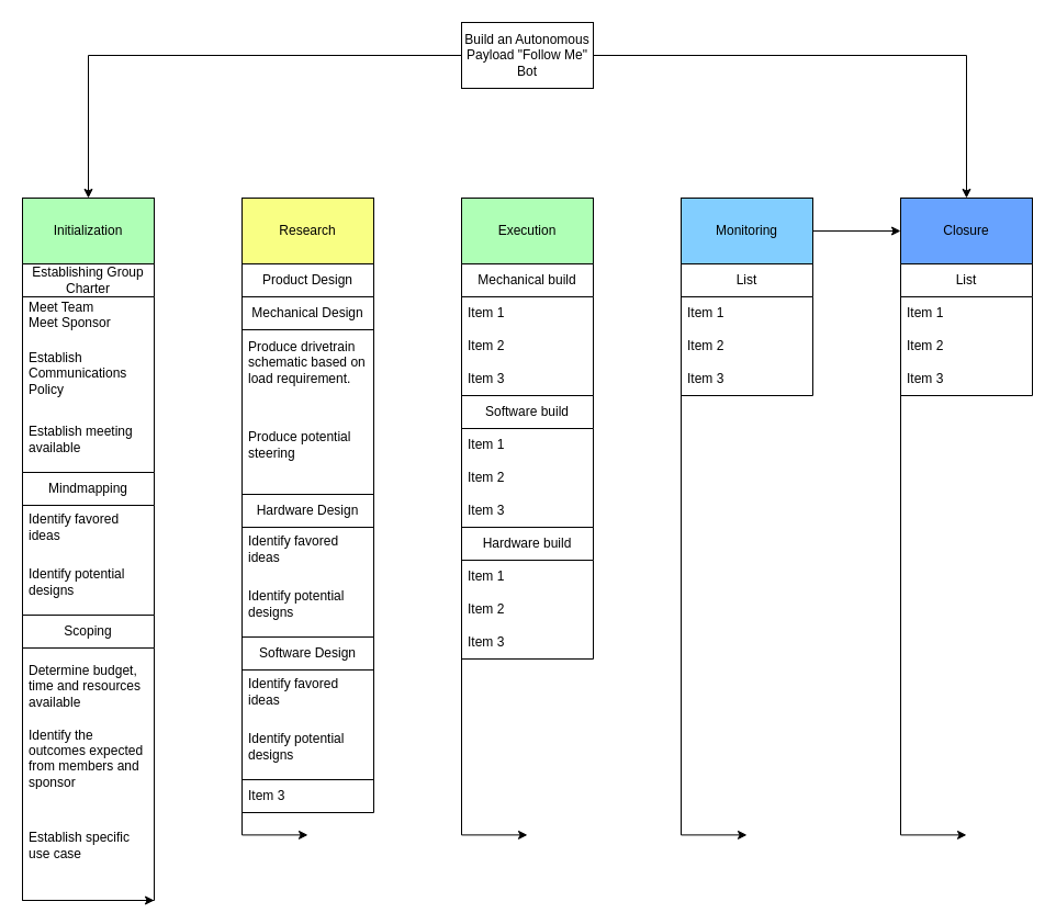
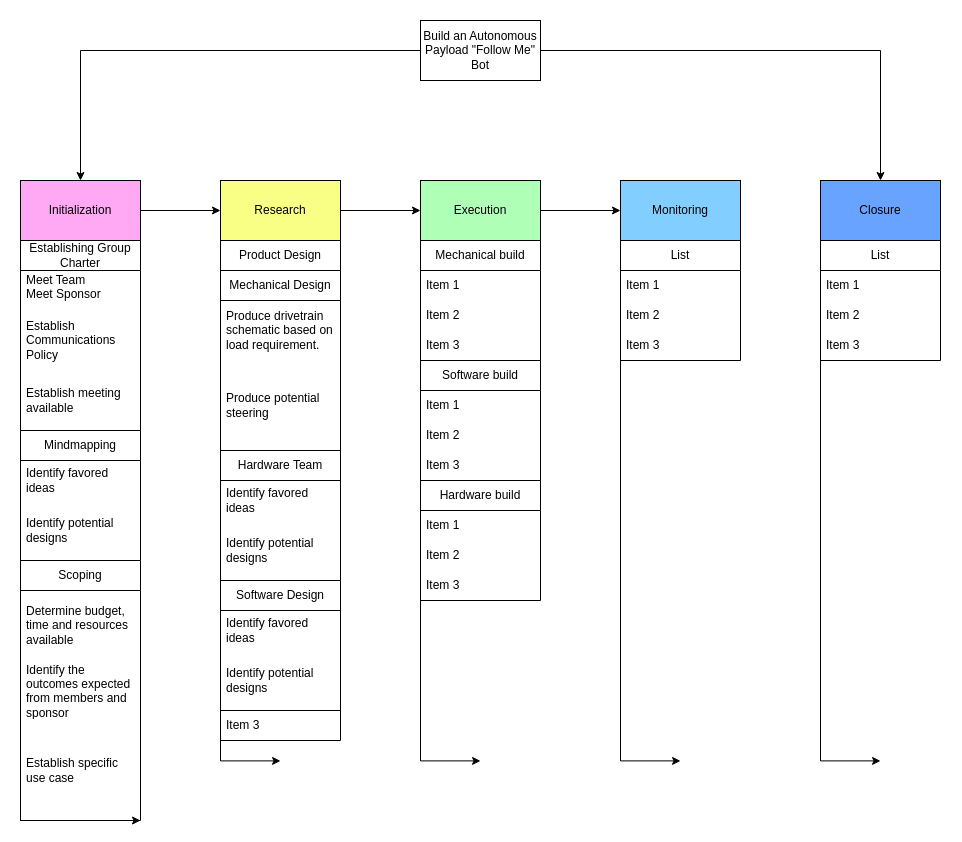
  <mxCell id="0" />
  <mxCell id="1" parent="0" />
  <mxCell id="2" style="edgeStyle=orthogonalEdgeStyle;rounded=0;orthogonalLoop=1;jettySize=auto;html=1;entryX=0.5;entryY=0;entryDx=0;entryDy=0;" edge="1" parent="1" source="4" target="7"><mxGeometry relative="1" as="geometry" /></mxCell>
  <mxCell id="3" style="edgeStyle=orthogonalEdgeStyle;rounded=0;orthogonalLoop=1;jettySize=auto;html=1;" edge="1" parent="1" source="4" target="14"><mxGeometry relative="1" as="geometry" /></mxCell>
  <mxCell id="4" value="Build an Autonomous Payload &quot;Follow Me&quot; Bot" style="rounded=0;whiteSpace=wrap;html=1;" vertex="1" parent="1"><mxGeometry x="420" y="20" width="120" height="60" as="geometry" /></mxCell>
+ <mxCell id="5" value="" style="edgeStyle=orthogonalEdgeStyle;rounded=0;orthogonalLoop=1;jettySize=auto;html=1;" edge="1" parent="1" source="7" target="9"><mxGeometry relative="1" as="geometry" /></mxCell>
  <mxCell id="6" style="edgeStyle=orthogonalEdgeStyle;rounded=0;orthogonalLoop=1;jettySize=auto;html=1;" edge="1" parent="1" source="7"><mxGeometry relative="1" as="geometry"><mxPoint x="140" y="820" as="targetPoint" /><Array as="points"><mxPoint x="20" y="820" /><mxPoint x="140" y="820" /></Array></mxGeometry></mxCell>
- <mxCell id="7" value="Initialization" style="rounded=0;whiteSpace=wrap;html=1;fillColor=#afffb6;" vertex="1" parent="1"><mxGeometry x="20" y="180" width="120" height="60" as="geometry" /></mxCell>
+ <mxCell id="7" value="Initialization" style="rounded=0;whiteSpace=wrap;html=1;fillColor=#FFA9F4;" vertex="1" parent="1"><mxGeometry x="20" y="180" width="120" height="60" as="geometry" /></mxCell>
+ <mxCell id="8" value="" style="edgeStyle=orthogonalEdgeStyle;rounded=0;orthogonalLoop=1;jettySize=auto;html=1;" edge="1" parent="1" source="9" target="11"><mxGeometry relative="1" as="geometry" /></mxCell>
  <mxCell id="9" value="Research" style="rounded=0;whiteSpace=wrap;html=1;fillColor=#F9FF84;" vertex="1" parent="1"><mxGeometry x="220" y="180" width="120" height="60" as="geometry" /></mxCell>
+ <mxCell id="10" value="" style="edgeStyle=orthogonalEdgeStyle;rounded=0;orthogonalLoop=1;jettySize=auto;html=1;" edge="1" parent="1" source="11" target="13"><mxGeometry relative="1" as="geometry" /></mxCell>
  <mxCell id="11" value="Execution" style="rounded=0;whiteSpace=wrap;html=1;fillColor=#AFFFB6;" vertex="1" parent="1"><mxGeometry x="420" y="180" width="120" height="60" as="geometry" /></mxCell>
- <mxCell id="12" value="" style="edgeStyle=orthogonalEdgeStyle;rounded=0;orthogonalLoop=1;jettySize=auto;html=1;" edge="1" parent="1" source="13" target="14"><mxGeometry relative="1" as="geometry" /></mxCell>
  <mxCell id="13" value="Monitoring" style="rounded=0;whiteSpace=wrap;html=1;fillColor=#82CEFF;" vertex="1" parent="1"><mxGeometry x="620" y="180" width="120" height="60" as="geometry" /></mxCell>
  <mxCell id="14" value="Closure" style="rounded=0;whiteSpace=wrap;html=1;fillColor=#68A3FF;strokeColor=#000000;" vertex="1" parent="1"><mxGeometry x="820" y="180" width="120" height="60" as="geometry" /></mxCell>
  <mxCell id="15" value="Establishing Group Charter" style="swimlane;fontStyle=0;childLayout=stackLayout;horizontal=1;startSize=30;horizontalStack=0;resizeParent=1;resizeParentMax=0;resizeLast=0;collapsible=1;marginBottom=0;whiteSpace=wrap;html=1;" vertex="1" parent="1"><mxGeometry x="20" y="240" width="120" height="190" as="geometry"><mxRectangle x="-790" y="310" width="60" height="30" as="alternateBounds" /></mxGeometry></mxCell>
  <mxCell id="16" value="Meet Team&lt;div&gt;Meet Sponsor&amp;nbsp;&lt;/div&gt;&lt;div&gt;&lt;br&gt;&lt;/div&gt;" style="text;strokeColor=none;fillColor=none;align=left;verticalAlign=middle;spacingLeft=4;spacingRight=4;overflow=hidden;points=[[0,0.5],[1,0.5]];portConstraint=eastwest;rotatable=0;whiteSpace=wrap;html=1;" vertex="1" parent="15"><mxGeometry y="30" width="120" height="40" as="geometry" /></mxCell>
  <mxCell id="17" value="&lt;div&gt;Establish Communications Policy&lt;/div&gt;" style="text;strokeColor=none;fillColor=none;align=left;verticalAlign=middle;spacingLeft=4;spacingRight=4;overflow=hidden;points=[[0,0.5],[1,0.5]];portConstraint=eastwest;rotatable=0;whiteSpace=wrap;html=1;" vertex="1" parent="15"><mxGeometry y="70" width="120" height="60" as="geometry" /></mxCell>
  <mxCell id="18" value="Establish meeting available" style="text;strokeColor=none;fillColor=none;align=left;verticalAlign=middle;spacingLeft=4;spacingRight=4;overflow=hidden;points=[[0,0.5],[1,0.5]];portConstraint=eastwest;rotatable=0;whiteSpace=wrap;html=1;" vertex="1" parent="15"><mxGeometry y="130" width="120" height="60" as="geometry" /></mxCell>
  <mxCell id="19" value="Product Design" style="swimlane;fontStyle=0;childLayout=stackLayout;horizontal=1;startSize=30;horizontalStack=0;resizeParent=1;resizeParentMax=0;resizeLast=0;collapsible=1;marginBottom=0;whiteSpace=wrap;html=1;" vertex="1" parent="1"><mxGeometry x="220" y="240" width="120" height="500" as="geometry" /></mxCell>
  <mxCell id="20" value="Mechanical Design" style="swimlane;fontStyle=0;childLayout=stackLayout;horizontal=1;startSize=30;horizontalStack=0;resizeParent=1;resizeParentMax=0;resizeLast=0;collapsible=1;marginBottom=0;whiteSpace=wrap;html=1;" vertex="1" parent="19"><mxGeometry y="30" width="120" height="180" as="geometry"><mxRectangle x="-790" y="310" width="60" height="30" as="alternateBounds" /></mxGeometry></mxCell>
  <mxCell id="21" value="Produce drivetrain schematic based on load requirement." style="text;strokeColor=none;fillColor=none;align=left;verticalAlign=middle;spacingLeft=4;spacingRight=4;overflow=hidden;points=[[0,0.5],[1,0.5]];portConstraint=eastwest;rotatable=0;whiteSpace=wrap;html=1;" vertex="1" parent="20"><mxGeometry y="30" width="120" height="60" as="geometry" /></mxCell>
  <mxCell id="22" value="Produce potential steering&amp;nbsp;" style="text;strokeColor=none;fillColor=none;align=left;verticalAlign=middle;spacingLeft=4;spacingRight=4;overflow=hidden;points=[[0,0.5],[1,0.5]];portConstraint=eastwest;rotatable=0;whiteSpace=wrap;html=1;" vertex="1" parent="20"><mxGeometry y="90" width="120" height="90" as="geometry" /></mxCell>
- <mxCell id="23" value="Hardware Design" style="swimlane;fontStyle=0;childLayout=stackLayout;horizontal=1;startSize=30;horizontalStack=0;resizeParent=1;resizeParentMax=0;resizeLast=0;collapsible=1;marginBottom=0;whiteSpace=wrap;html=1;" vertex="1" parent="19"><mxGeometry y="210" width="120" height="130" as="geometry"><mxRectangle x="-790" y="310" width="60" height="30" as="alternateBounds" /></mxGeometry></mxCell>
+ <mxCell id="23" value="Hardware Team" style="swimlane;fontStyle=0;childLayout=stackLayout;horizontal=1;startSize=30;horizontalStack=0;resizeParent=1;resizeParentMax=0;resizeLast=0;collapsible=1;marginBottom=0;whiteSpace=wrap;html=1;" vertex="1" parent="19"><mxGeometry y="210" width="120" height="130" as="geometry"><mxRectangle x="-790" y="310" width="60" height="30" as="alternateBounds" /></mxGeometry></mxCell>
  <mxCell id="24" value="&lt;div&gt;Identify favored ideas&lt;/div&gt;" style="text;strokeColor=none;fillColor=none;align=left;verticalAlign=middle;spacingLeft=4;spacingRight=4;overflow=hidden;points=[[0,0.5],[1,0.5]];portConstraint=eastwest;rotatable=0;whiteSpace=wrap;html=1;" vertex="1" parent="23"><mxGeometry y="30" width="120" height="40" as="geometry" /></mxCell>
  <mxCell id="25" value="Identify potential designs&amp;nbsp;" style="text;strokeColor=none;fillColor=none;align=left;verticalAlign=middle;spacingLeft=4;spacingRight=4;overflow=hidden;points=[[0,0.5],[1,0.5]];portConstraint=eastwest;rotatable=0;whiteSpace=wrap;html=1;" vertex="1" parent="23"><mxGeometry y="70" width="120" height="60" as="geometry" /></mxCell>
  <mxCell id="26" value="Software Design" style="swimlane;fontStyle=0;childLayout=stackLayout;horizontal=1;startSize=30;horizontalStack=0;resizeParent=1;resizeParentMax=0;resizeLast=0;collapsible=1;marginBottom=0;whiteSpace=wrap;html=1;" vertex="1" parent="19"><mxGeometry y="340" width="120" height="130" as="geometry"><mxRectangle x="-790" y="310" width="60" height="30" as="alternateBounds" /></mxGeometry></mxCell>
  <mxCell id="27" value="&lt;div&gt;Identify favored ideas&lt;/div&gt;" style="text;strokeColor=none;fillColor=none;align=left;verticalAlign=middle;spacingLeft=4;spacingRight=4;overflow=hidden;points=[[0,0.5],[1,0.5]];portConstraint=eastwest;rotatable=0;whiteSpace=wrap;html=1;" vertex="1" parent="26"><mxGeometry y="30" width="120" height="40" as="geometry" /></mxCell>
  <mxCell id="28" value="Identify potential designs&amp;nbsp;" style="text;strokeColor=none;fillColor=none;align=left;verticalAlign=middle;spacingLeft=4;spacingRight=4;overflow=hidden;points=[[0,0.5],[1,0.5]];portConstraint=eastwest;rotatable=0;whiteSpace=wrap;html=1;" vertex="1" parent="26"><mxGeometry y="70" width="120" height="60" as="geometry" /></mxCell>
  <mxCell id="29" value="Item 3" style="text;strokeColor=none;fillColor=none;align=left;verticalAlign=middle;spacingLeft=4;spacingRight=4;overflow=hidden;points=[[0,0.5],[1,0.5]];portConstraint=eastwest;rotatable=0;whiteSpace=wrap;html=1;" vertex="1" parent="19"><mxGeometry y="470" width="120" height="30" as="geometry" /></mxCell>
  <mxCell id="30" value="Hardware build" style="swimlane;fontStyle=0;childLayout=stackLayout;horizontal=1;startSize=30;horizontalStack=0;resizeParent=1;resizeParentMax=0;resizeLast=0;collapsible=1;marginBottom=0;whiteSpace=wrap;html=1;" vertex="1" parent="1"><mxGeometry x="420" y="480" width="120" height="120" as="geometry" /></mxCell>
  <mxCell id="31" value="Item 1" style="text;strokeColor=none;fillColor=none;align=left;verticalAlign=middle;spacingLeft=4;spacingRight=4;overflow=hidden;points=[[0,0.5],[1,0.5]];portConstraint=eastwest;rotatable=0;whiteSpace=wrap;html=1;" vertex="1" parent="30"><mxGeometry y="30" width="120" height="30" as="geometry" /></mxCell>
  <mxCell id="32" value="Item 2" style="text;strokeColor=none;fillColor=none;align=left;verticalAlign=middle;spacingLeft=4;spacingRight=4;overflow=hidden;points=[[0,0.5],[1,0.5]];portConstraint=eastwest;rotatable=0;whiteSpace=wrap;html=1;" vertex="1" parent="30"><mxGeometry y="60" width="120" height="30" as="geometry" /></mxCell>
  <mxCell id="33" value="Item 3" style="text;strokeColor=none;fillColor=none;align=left;verticalAlign=middle;spacingLeft=4;spacingRight=4;overflow=hidden;points=[[0,0.5],[1,0.5]];portConstraint=eastwest;rotatable=0;whiteSpace=wrap;html=1;" vertex="1" parent="30"><mxGeometry y="90" width="120" height="30" as="geometry" /></mxCell>
  <mxCell id="34" style="edgeStyle=orthogonalEdgeStyle;rounded=0;orthogonalLoop=1;jettySize=auto;html=1;fontStyle=0" edge="1" parent="1"><mxGeometry relative="1" as="geometry"><mxPoint x="280" y="760.381" as="targetPoint" /><mxPoint x="220" y="240" as="sourcePoint" /><Array as="points"><mxPoint x="220" y="760" /></Array></mxGeometry></mxCell>
  <mxCell id="35" style="edgeStyle=orthogonalEdgeStyle;rounded=0;orthogonalLoop=1;jettySize=auto;html=1;" edge="1" parent="1"><mxGeometry relative="1" as="geometry"><mxPoint x="480" y="760.381" as="targetPoint" /><mxPoint x="420" y="240" as="sourcePoint" /><Array as="points"><mxPoint x="420" y="760" /></Array></mxGeometry></mxCell>
  <mxCell id="36" style="edgeStyle=orthogonalEdgeStyle;rounded=0;orthogonalLoop=1;jettySize=auto;html=1;" edge="1" parent="1"><mxGeometry relative="1" as="geometry"><mxPoint x="680" y="760.381" as="targetPoint" /><mxPoint x="620" y="240" as="sourcePoint" /><Array as="points"><mxPoint x="620" y="760" /></Array></mxGeometry></mxCell>
  <mxCell id="37" style="edgeStyle=orthogonalEdgeStyle;rounded=0;orthogonalLoop=1;jettySize=auto;html=1;" edge="1" parent="1"><mxGeometry relative="1" as="geometry"><mxPoint x="880" y="760.381" as="targetPoint" /><mxPoint x="820" y="240" as="sourcePoint" /><Array as="points"><mxPoint x="820" y="760" /></Array></mxGeometry></mxCell>
  <mxCell id="38" value="List" style="swimlane;fontStyle=0;childLayout=stackLayout;horizontal=1;startSize=30;horizontalStack=0;resizeParent=1;resizeParentMax=0;resizeLast=0;collapsible=1;marginBottom=0;whiteSpace=wrap;html=1;" vertex="1" parent="1"><mxGeometry x="620" y="240" width="120" height="120" as="geometry" /></mxCell>
  <mxCell id="39" value="Item 1" style="text;strokeColor=none;fillColor=none;align=left;verticalAlign=middle;spacingLeft=4;spacingRight=4;overflow=hidden;points=[[0,0.5],[1,0.5]];portConstraint=eastwest;rotatable=0;whiteSpace=wrap;html=1;" vertex="1" parent="38"><mxGeometry y="30" width="120" height="30" as="geometry" /></mxCell>
  <mxCell id="40" value="Item 2" style="text;strokeColor=none;fillColor=none;align=left;verticalAlign=middle;spacingLeft=4;spacingRight=4;overflow=hidden;points=[[0,0.5],[1,0.5]];portConstraint=eastwest;rotatable=0;whiteSpace=wrap;html=1;" vertex="1" parent="38"><mxGeometry y="60" width="120" height="30" as="geometry" /></mxCell>
  <mxCell id="41" value="Item 3" style="text;strokeColor=none;fillColor=none;align=left;verticalAlign=middle;spacingLeft=4;spacingRight=4;overflow=hidden;points=[[0,0.5],[1,0.5]];portConstraint=eastwest;rotatable=0;whiteSpace=wrap;html=1;" vertex="1" parent="38"><mxGeometry y="90" width="120" height="30" as="geometry" /></mxCell>
  <mxCell id="42" value="List" style="swimlane;fontStyle=0;childLayout=stackLayout;horizontal=1;startSize=30;horizontalStack=0;resizeParent=1;resizeParentMax=0;resizeLast=0;collapsible=1;marginBottom=0;whiteSpace=wrap;html=1;" vertex="1" parent="1"><mxGeometry x="820" y="240" width="120" height="120" as="geometry" /></mxCell>
  <mxCell id="43" value="Item 1" style="text;strokeColor=none;fillColor=none;align=left;verticalAlign=middle;spacingLeft=4;spacingRight=4;overflow=hidden;points=[[0,0.5],[1,0.5]];portConstraint=eastwest;rotatable=0;whiteSpace=wrap;html=1;" vertex="1" parent="42"><mxGeometry y="30" width="120" height="30" as="geometry" /></mxCell>
  <mxCell id="44" value="Item 2" style="text;strokeColor=none;fillColor=none;align=left;verticalAlign=middle;spacingLeft=4;spacingRight=4;overflow=hidden;points=[[0,0.5],[1,0.5]];portConstraint=eastwest;rotatable=0;whiteSpace=wrap;html=1;" vertex="1" parent="42"><mxGeometry y="60" width="120" height="30" as="geometry" /></mxCell>
  <mxCell id="45" value="Item 3" style="text;strokeColor=none;fillColor=none;align=left;verticalAlign=middle;spacingLeft=4;spacingRight=4;overflow=hidden;points=[[0,0.5],[1,0.5]];portConstraint=eastwest;rotatable=0;whiteSpace=wrap;html=1;" vertex="1" parent="42"><mxGeometry y="90" width="120" height="30" as="geometry" /></mxCell>
  <mxCell id="46" value="Mindmapping" style="swimlane;fontStyle=0;childLayout=stackLayout;horizontal=1;startSize=30;horizontalStack=0;resizeParent=1;resizeParentMax=0;resizeLast=0;collapsible=1;marginBottom=0;whiteSpace=wrap;html=1;" vertex="1" parent="1"><mxGeometry x="20" y="430" width="120" height="130" as="geometry"><mxRectangle x="-790" y="310" width="60" height="30" as="alternateBounds" /></mxGeometry></mxCell>
  <mxCell id="47" value="&lt;div&gt;Identify favored ideas&lt;/div&gt;" style="text;strokeColor=none;fillColor=none;align=left;verticalAlign=middle;spacingLeft=4;spacingRight=4;overflow=hidden;points=[[0,0.5],[1,0.5]];portConstraint=eastwest;rotatable=0;whiteSpace=wrap;html=1;" vertex="1" parent="46"><mxGeometry y="30" width="120" height="40" as="geometry" /></mxCell>
  <mxCell id="48" value="Identify potential designs&amp;nbsp;" style="text;strokeColor=none;fillColor=none;align=left;verticalAlign=middle;spacingLeft=4;spacingRight=4;overflow=hidden;points=[[0,0.5],[1,0.5]];portConstraint=eastwest;rotatable=0;whiteSpace=wrap;html=1;" vertex="1" parent="46"><mxGeometry y="70" width="120" height="60" as="geometry" /></mxCell>
  <mxCell id="49" value="Scoping" style="swimlane;fontStyle=0;childLayout=stackLayout;horizontal=1;startSize=30;horizontalStack=0;resizeParent=1;resizeParentMax=0;resizeLast=0;collapsible=1;marginBottom=0;whiteSpace=wrap;html=1;" vertex="1" parent="1"><mxGeometry x="20" y="560" width="120" height="260" as="geometry"><mxRectangle x="-790" y="310" width="60" height="30" as="alternateBounds" /></mxGeometry></mxCell>
  <mxCell id="50" value="&lt;div&gt;Determine budget, time and resources available&lt;/div&gt;" style="text;strokeColor=none;fillColor=none;align=left;verticalAlign=middle;spacingLeft=4;spacingRight=4;overflow=hidden;points=[[0,0.5],[1,0.5]];portConstraint=eastwest;rotatable=0;whiteSpace=wrap;html=1;" vertex="1" parent="49"><mxGeometry y="30" width="120" height="70" as="geometry" /></mxCell>
  <mxCell id="51" value="Identify the outcomes expected from members and sponsor" style="text;strokeColor=none;fillColor=none;align=left;verticalAlign=middle;spacingLeft=4;spacingRight=4;overflow=hidden;points=[[0,0.5],[1,0.5]];portConstraint=eastwest;rotatable=0;whiteSpace=wrap;html=1;" vertex="1" parent="49"><mxGeometry y="100" width="120" height="60" as="geometry" /></mxCell>
  <mxCell id="52" value="Establish specific use case" style="text;strokeColor=none;fillColor=none;align=left;verticalAlign=middle;spacingLeft=4;spacingRight=4;overflow=hidden;points=[[0,0.5],[1,0.5]];portConstraint=eastwest;rotatable=0;whiteSpace=wrap;html=1;" vertex="1" parent="49"><mxGeometry y="160" width="120" height="100" as="geometry" /></mxCell>
  <mxCell id="53" value="Software build" style="swimlane;fontStyle=0;childLayout=stackLayout;horizontal=1;startSize=30;horizontalStack=0;resizeParent=1;resizeParentMax=0;resizeLast=0;collapsible=1;marginBottom=0;whiteSpace=wrap;html=1;" vertex="1" parent="1"><mxGeometry x="420" y="360" width="120" height="120" as="geometry" /></mxCell>
  <mxCell id="54" value="Item 1" style="text;strokeColor=none;fillColor=none;align=left;verticalAlign=middle;spacingLeft=4;spacingRight=4;overflow=hidden;points=[[0,0.5],[1,0.5]];portConstraint=eastwest;rotatable=0;whiteSpace=wrap;html=1;" vertex="1" parent="53"><mxGeometry y="30" width="120" height="30" as="geometry" /></mxCell>
  <mxCell id="55" value="Item 2" style="text;strokeColor=none;fillColor=none;align=left;verticalAlign=middle;spacingLeft=4;spacingRight=4;overflow=hidden;points=[[0,0.5],[1,0.5]];portConstraint=eastwest;rotatable=0;whiteSpace=wrap;html=1;" vertex="1" parent="53"><mxGeometry y="60" width="120" height="30" as="geometry" /></mxCell>
  <mxCell id="56" value="Item 3" style="text;strokeColor=none;fillColor=none;align=left;verticalAlign=middle;spacingLeft=4;spacingRight=4;overflow=hidden;points=[[0,0.5],[1,0.5]];portConstraint=eastwest;rotatable=0;whiteSpace=wrap;html=1;" vertex="1" parent="53"><mxGeometry y="90" width="120" height="30" as="geometry" /></mxCell>
  <mxCell id="57" value="Mechanical build" style="swimlane;fontStyle=0;childLayout=stackLayout;horizontal=1;startSize=30;horizontalStack=0;resizeParent=1;resizeParentMax=0;resizeLast=0;collapsible=1;marginBottom=0;whiteSpace=wrap;html=1;" vertex="1" parent="1"><mxGeometry x="420" y="240" width="120" height="120" as="geometry" /></mxCell>
  <mxCell id="58" value="Item 1" style="text;strokeColor=none;fillColor=none;align=left;verticalAlign=middle;spacingLeft=4;spacingRight=4;overflow=hidden;points=[[0,0.5],[1,0.5]];portConstraint=eastwest;rotatable=0;whiteSpace=wrap;html=1;" vertex="1" parent="57"><mxGeometry y="30" width="120" height="30" as="geometry" /></mxCell>
  <mxCell id="59" value="Item 2" style="text;strokeColor=none;fillColor=none;align=left;verticalAlign=middle;spacingLeft=4;spacingRight=4;overflow=hidden;points=[[0,0.5],[1,0.5]];portConstraint=eastwest;rotatable=0;whiteSpace=wrap;html=1;" vertex="1" parent="57"><mxGeometry y="60" width="120" height="30" as="geometry" /></mxCell>
  <mxCell id="60" value="Item 3" style="text;strokeColor=none;fillColor=none;align=left;verticalAlign=middle;spacingLeft=4;spacingRight=4;overflow=hidden;points=[[0,0.5],[1,0.5]];portConstraint=eastwest;rotatable=0;whiteSpace=wrap;html=1;" vertex="1" parent="57"><mxGeometry y="90" width="120" height="30" as="geometry" /></mxCell>
